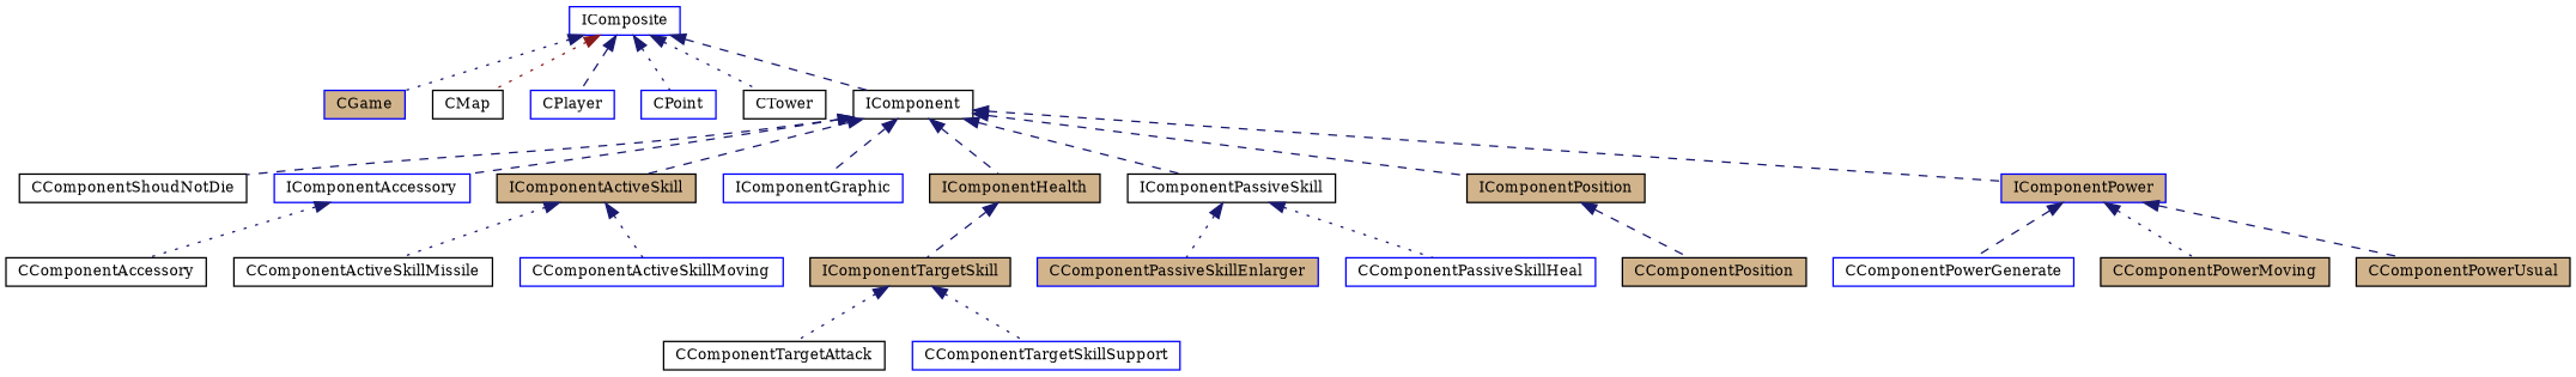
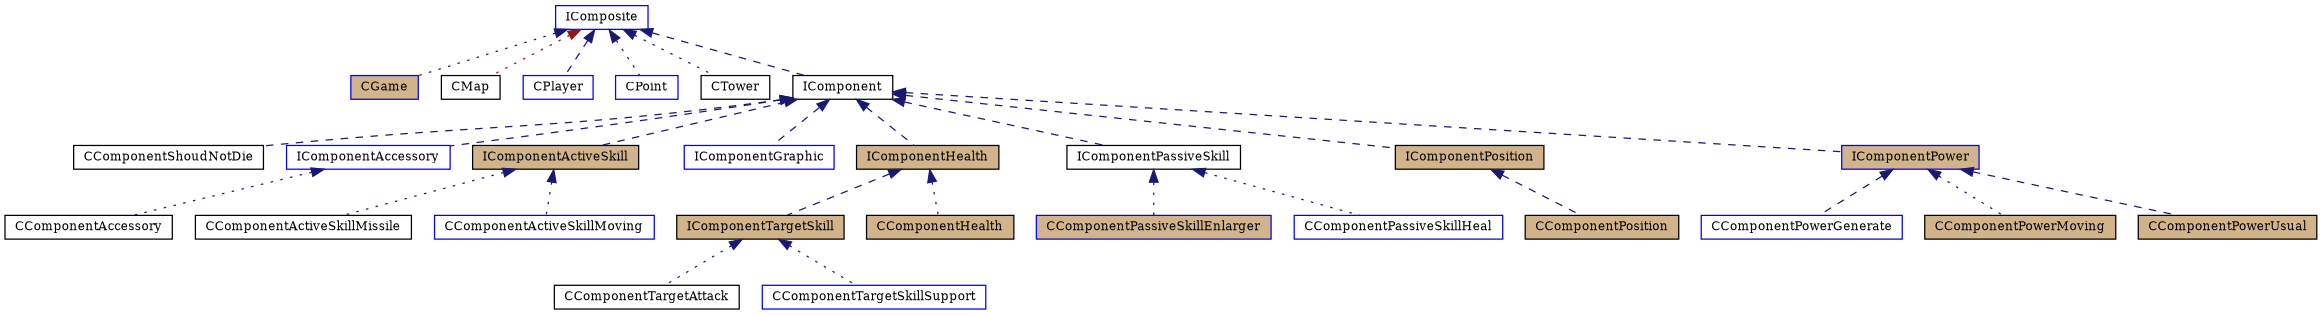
  digraph {
    fontname="DejaVu Serif"
    rankdir=TB
    node [color=black fillcolor=white fontname="DejaVu Serif" fontsize=10 shape=record style=filled]
    edge [color=midnightblue dir=back fontname="DejaVu Serif" fontsize=10 labelfontname=Helvetica labelfontsize=10 style=dashed]
    n1 [color=blue height=0.2 label=IComposite width=0.4]
    n2 [color=blue fillcolor=tan height=0.2 label=CGame width=0.4]
    n3 [height=0.2 label=CMap width=0.4]
    n4 [color=blue height=0.2 label=CPlayer width=0.4]
    n5 [color=blue height=0.2 label=CPoint width=0.4]
    n6 [height=0.2 label=CTower width=0.4]
    n7 [height=0.2 label=IComponent width=0.4]
    n8 [height=0.2 label=CComponentShoudNotDie width=0.4]
    n9 [color=blue height=0.2 label=IComponentAccessory width=0.4]
    n10 [fillcolor=tan height=0.2 label=IComponentActiveSkill width=0.4]
    n11 [color=blue height=0.2 label=IComponentGraphic width=0.4]
    n12 [fillcolor=tan height=0.2 label=IComponentHealth width=0.4]
    n13 [height=0.2 label=IComponentPassiveSkill width=0.4]
    n14 [fillcolor=tan height=0.2 label=IComponentPosition width=0.4]
    n15 [color=blue fillcolor=tan height=0.2 label=IComponentPower width=0.4]
    n16 [height=0.2 label=CComponentAccessory width=0.4]
    n17 [height=0.2 label=CComponentActiveSkillMissile width=0.4]
    n18 [color=blue height=0.2 label=CComponentActiveSkillMoving width=0.4]
    n19 [fillcolor=tan height=0.2 label=IComponentTargetSkill width=0.4]
+   n20 [fillcolor=tan height=0.2 label=CComponentHealth width=0.4]
    n21 [color=blue fillcolor=tan height=0.2 label=CComponentPassiveSkillEnlarger width=0.4]
    n22 [color=blue height=0.2 label=CComponentPassiveSkillHeal width=0.4]
    n23 [fillcolor=tan height=0.2 label=CComponentPosition width=0.4]
    n24 [color=blue height=0.2 label=CComponentPowerGenerate width=0.4]
    n25 [fillcolor=tan height=0.2 label=CComponentPowerMoving width=0.4]
    n26 [fillcolor=tan height=0.2 label=CComponentPowerUsual width=0.4]
    n27 [height=0.2 label=CComponentTargetAttack width=0.4]
    n28 [color=blue height=0.2 label=CComponentTargetSkillSupport width=0.4]
    n1 -> n2 [style=dotted]
    n1 -> n3 [color=firebrick4 style=dotted]
    n1 -> n4
    n1 -> n5 [style=dotted]
    n1 -> n6 [style=dotted]
    n1 -> n7
    n7 -> n8
    n7 -> n9
    n7 -> n10
    n7 -> n11
    n7 -> n12
    n7 -> n13
    n7 -> n14
    n7 -> n15
    n9 -> n16 [style=dotted]
    n10 -> n17 [style=dotted]
    n10 -> n18 [style=dotted]
    n12 -> n19
+   n12 -> n20 [style=dotted]
    n13 -> n21 [style=dotted]
    n13 -> n22 [style=dotted]
    n14 -> n23
    n15 -> n24
    n15 -> n25 [style=dotted]
    n15 -> n26
    n19 -> n27 [style=dotted]
    n19 -> n28 [style=dotted]
  }
